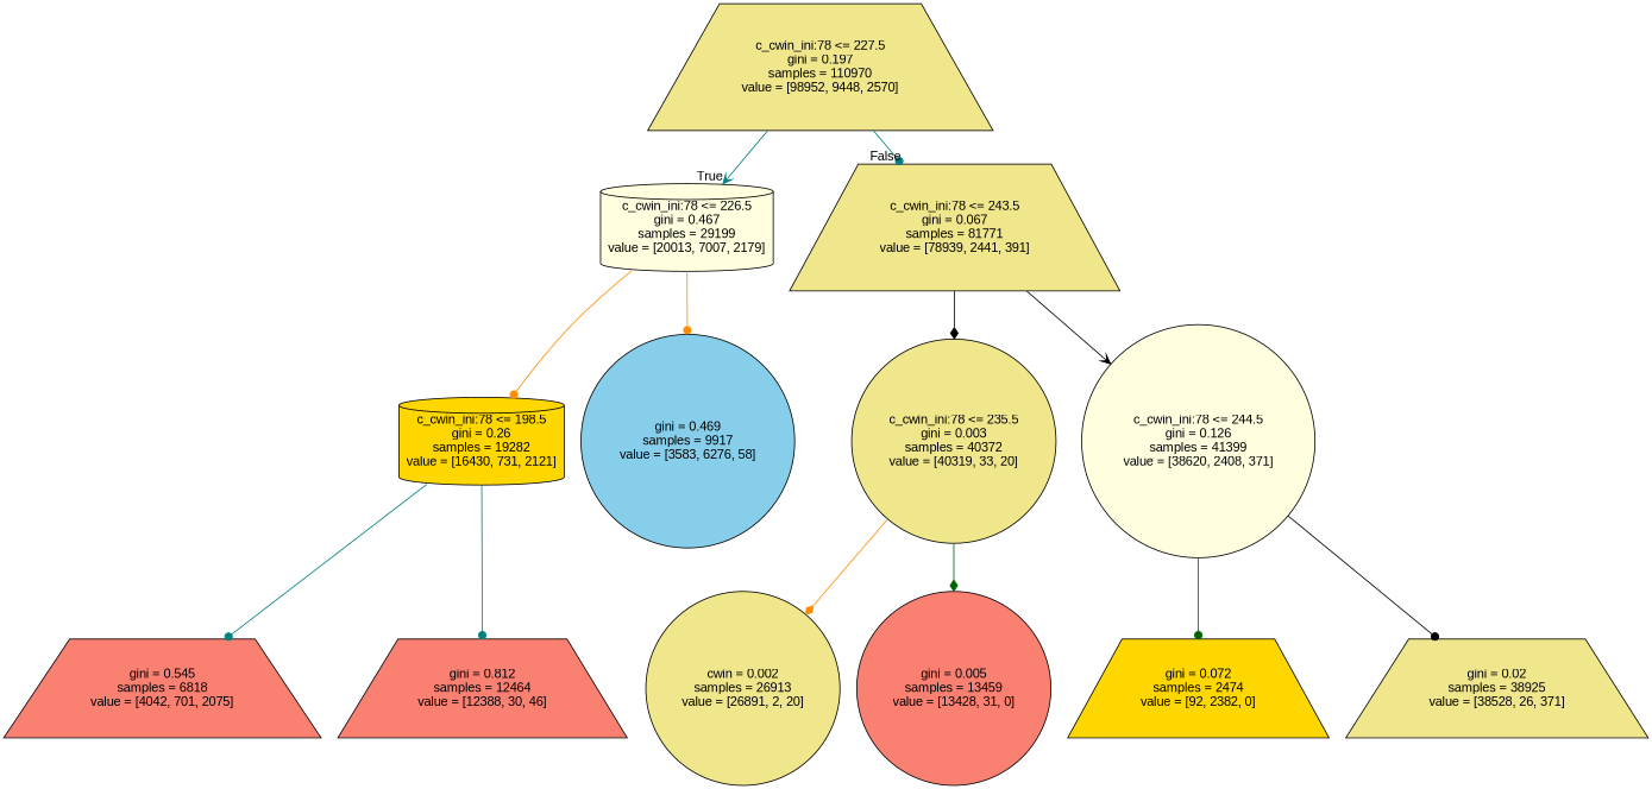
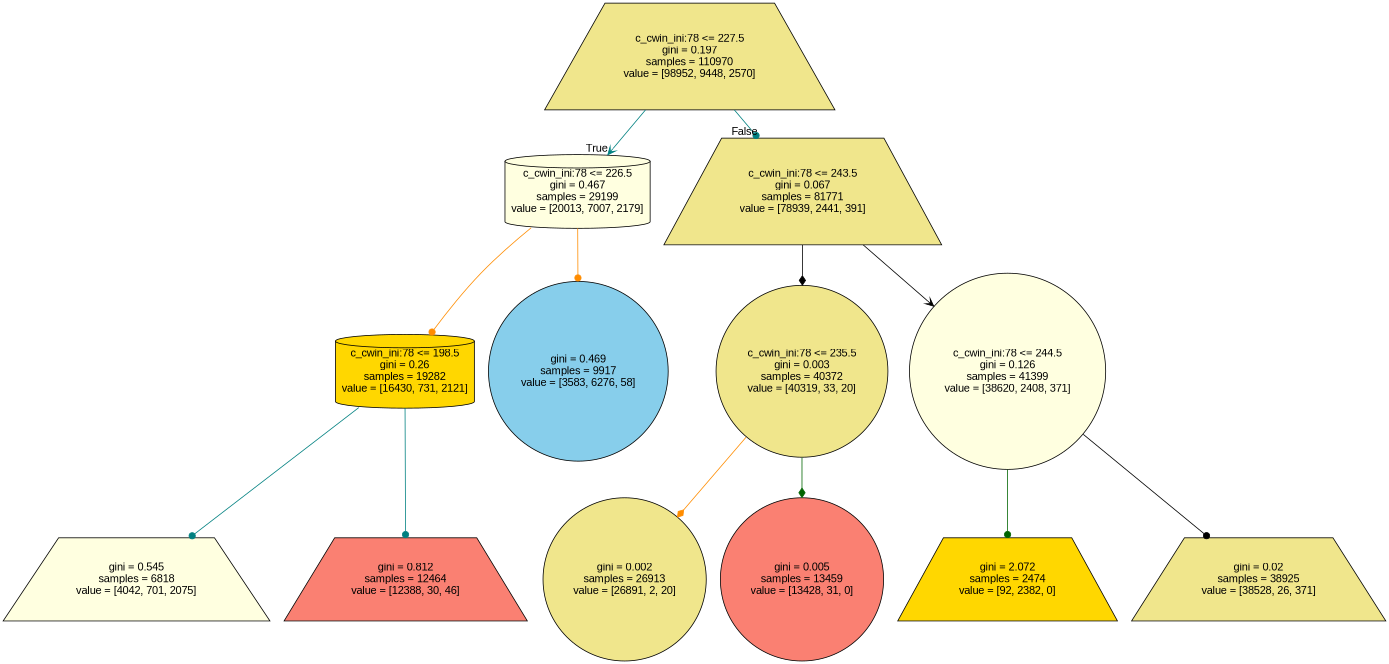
  digraph {
    fontname="Liberation Sans"
    node [fillcolor=khaki fontname="Liberation Sans" shape=trapezium style=filled]
    edge [arrowhead=dot color=teal fontname="Liberation Sans"]
    n1 [label="c_cwin_ini:78 <= 227.5\ngini = 0.197\nsamples = 110970\nvalue = [98952, 9448, 2570]"]
    n2 [fillcolor=lightyellow label="c_cwin_ini:78 <= 226.5\ngini = 0.467\nsamples = 29199\nvalue = [20013, 7007, 2179]" shape=cylinder]
    n3 [label="c_cwin_ini:78 <= 243.5\ngini = 0.067\nsamples = 81771\nvalue = [78939, 2441, 391]"]
    n4 [fillcolor=gold label="c_cwin_ini:78 <= 198.5\ngini = 0.26\nsamples = 19282\nvalue = [16430, 731, 2121]" shape=cylinder]
    n5 [fillcolor=skyblue label="gini = 0.469\nsamples = 9917\nvalue = [3583, 6276, 58]" shape=circle]
    n6 [label="c_cwin_ini:78 <= 235.5\ngini = 0.003\nsamples = 40372\nvalue = [40319, 33, 20]" shape=circle]
    n7 [fillcolor=lightyellow label="c_cwin_ini:78 <= 244.5\ngini = 0.126\nsamples = 41399\nvalue = [38620, 2408, 371]" shape=circle]
-   n8 [fillcolor=salmon label="gini = 0.545\nsamples = 6818\nvalue = [4042, 701, 2075]"]
+   n8 [fillcolor=lightyellow label="gini = 0.545\nsamples = 6818\nvalue = [4042, 701, 2075]"]
    n9 [fillcolor=salmon label="gini = 0.812\nsamples = 12464\nvalue = [12388, 30, 46]"]
-   n10 [label="cwin = 0.002\nsamples = 26913\nvalue = [26891, 2, 20]" shape=circle]
+   n10 [label="gini = 0.002\nsamples = 26913\nvalue = [26891, 2, 20]" shape=circle]
    n11 [fillcolor=salmon label="gini = 0.005\nsamples = 13459\nvalue = [13428, 31, 0]" shape=circle]
-   n12 [fillcolor=gold label="gini = 0.072\nsamples = 2474\nvalue = [92, 2382, 0]"]
+   n12 [fillcolor=gold label="gini = 2.072\nsamples = 2474\nvalue = [92, 2382, 0]"]
    n13 [label="gini = 0.02\nsamples = 38925\nvalue = [38528, 26, 371]"]
    n1 -> n2 [arrowhead=vee headlabel=True labelangle=45 labeldistance=2.5]
    n1 -> n3 [headlabel=False labelangle=-45 labeldistance=2.5]
    n2 -> n4 [color=darkorange]
    n2 -> n5 [color=darkorange]
    n3 -> n6 [arrowhead=diamond color=black]
    n3 -> n7 [arrowhead=vee color=black]
    n4 -> n8
    n4 -> n9
    n6 -> n10 [arrowhead=diamond color=darkorange]
    n6 -> n11 [arrowhead=diamond color=darkgreen]
    n7 -> n12 [color=darkgreen]
    n7 -> n13 [color=black]
  }
